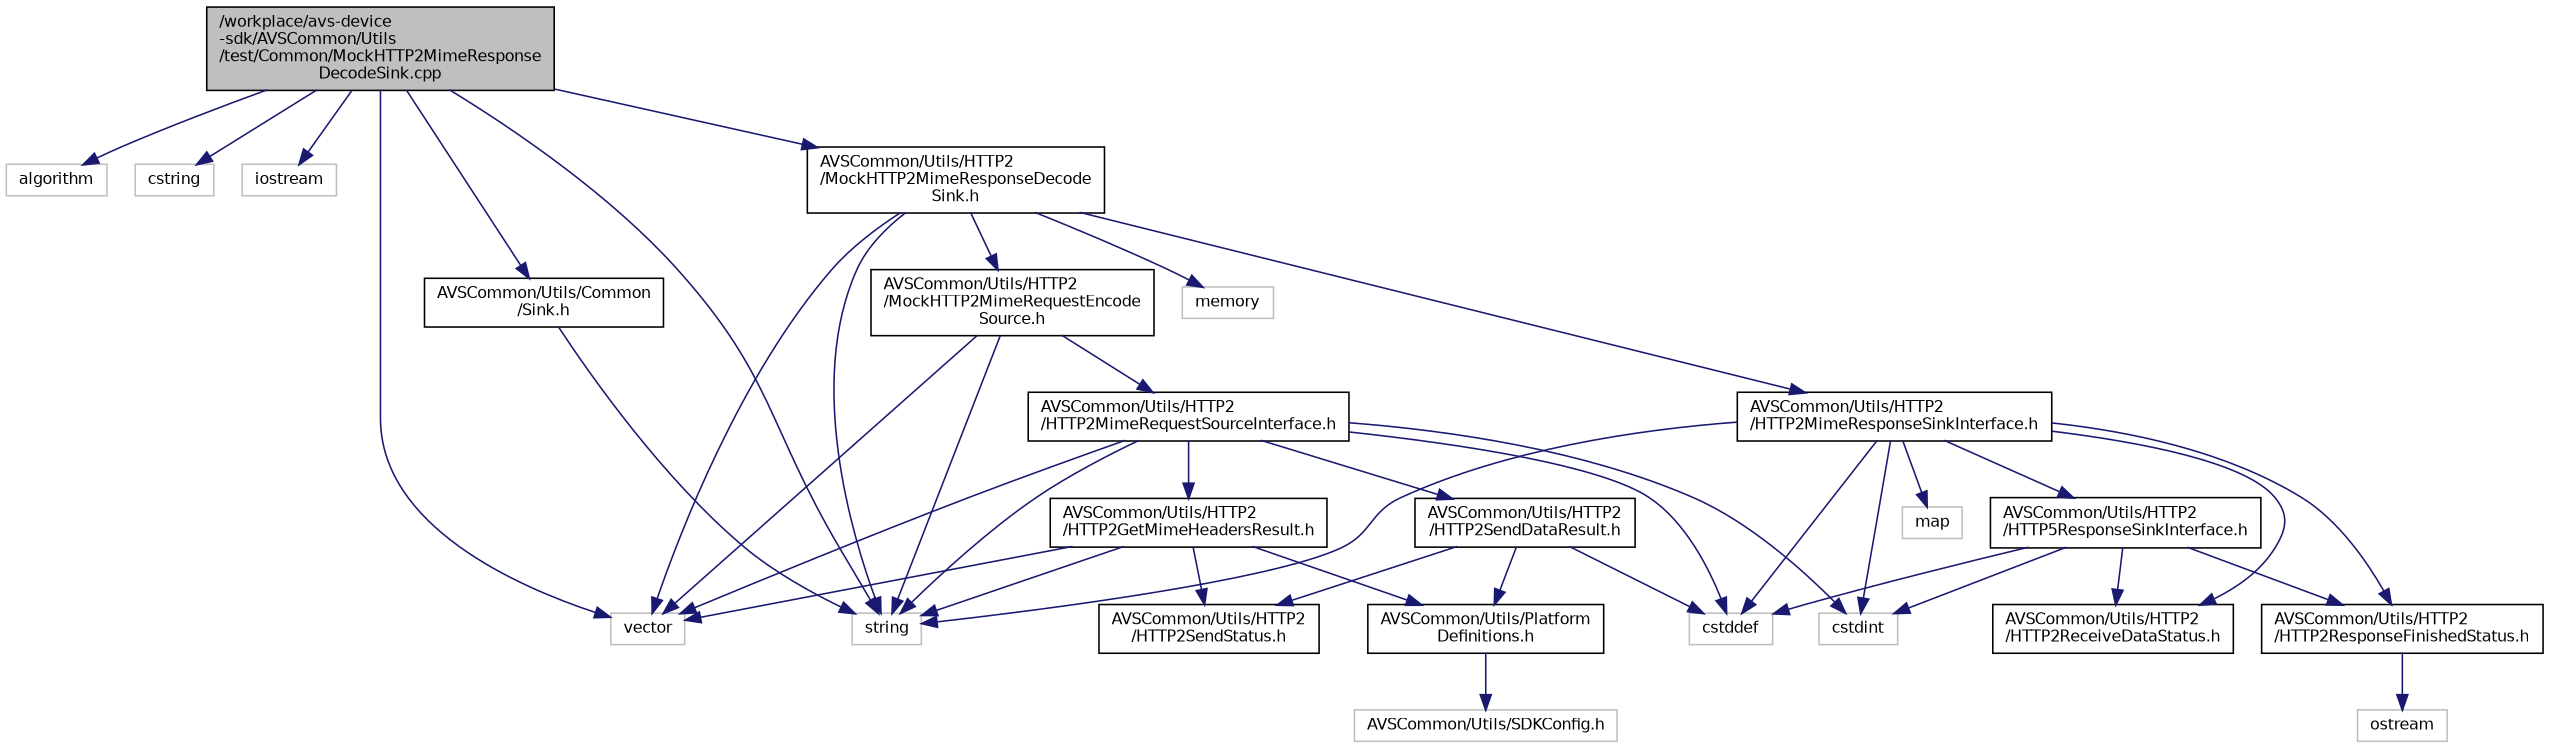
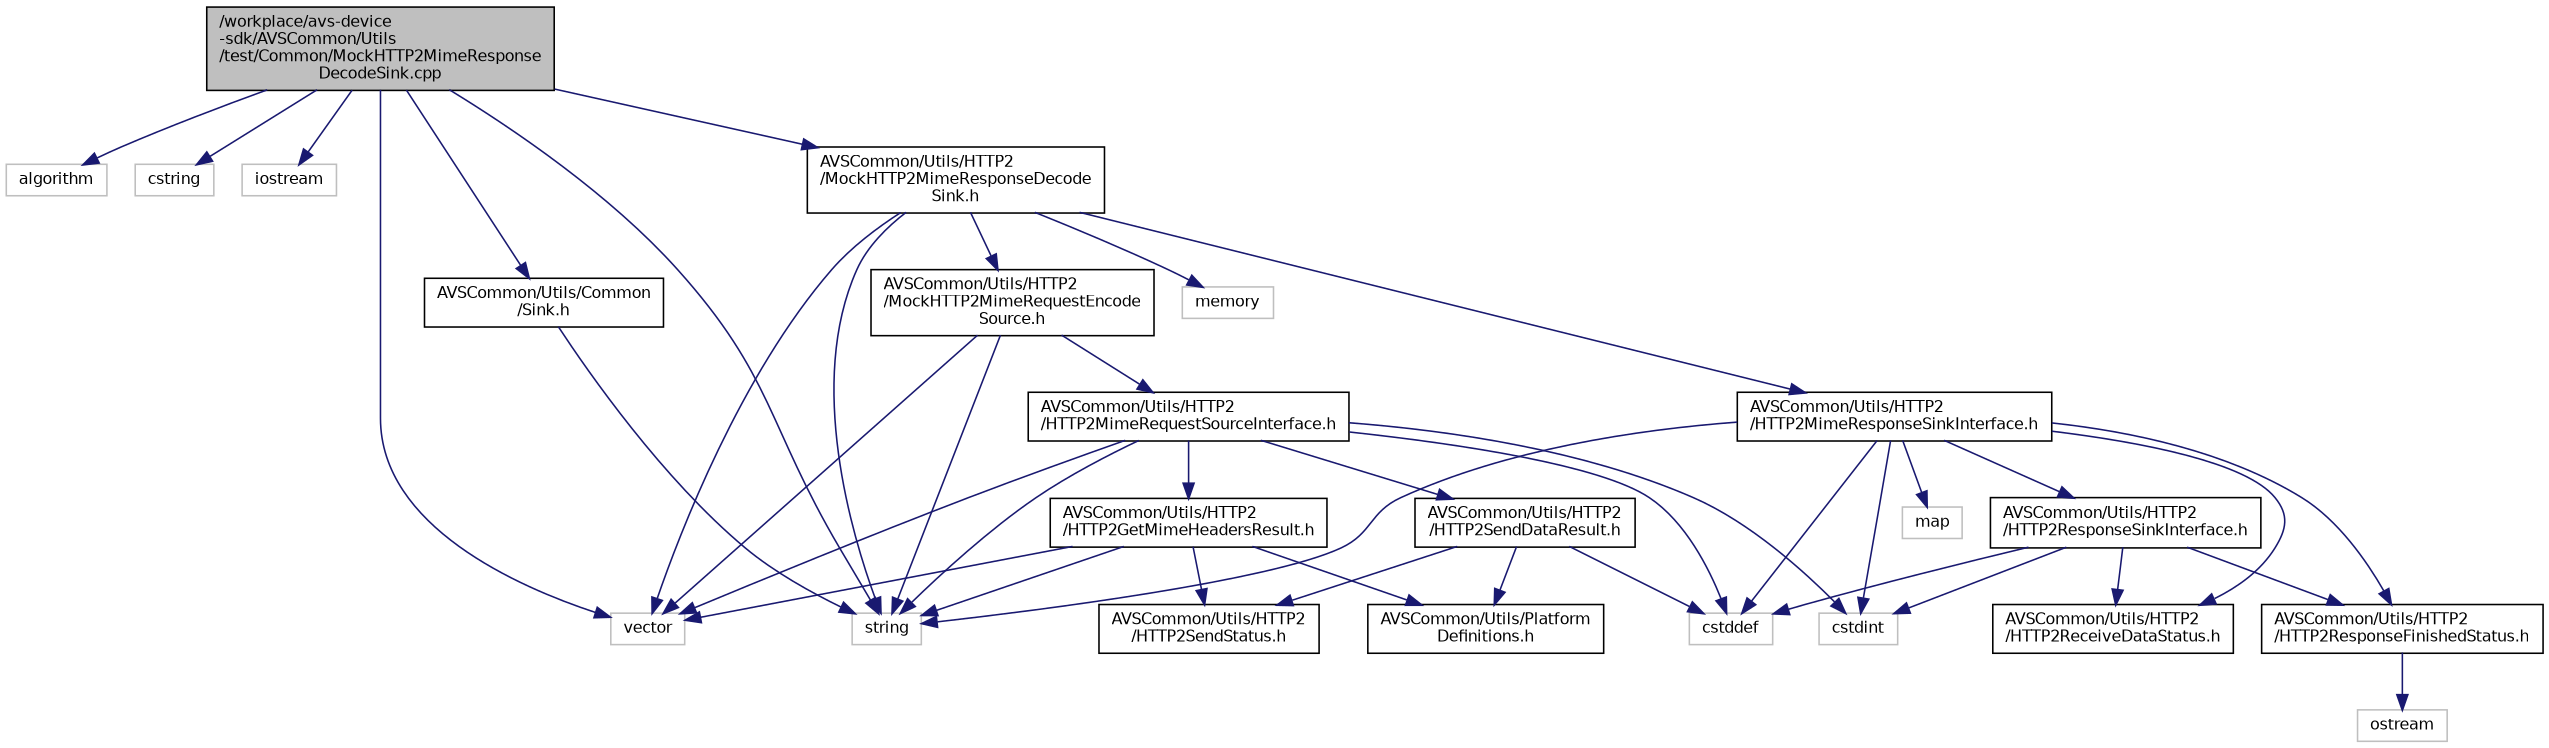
  digraph {
    node [color=black fillcolor=white fontname=Helvetica fontsize=10 shape=record style=filled]
    edge [color=midnightblue fontname=Helvetica fontsize=10 labelfontname=Helvetica labelfontsize=10 style=solid]
    n1 [fillcolor=grey75 fontcolor=black height=0.2 label="/workplace/avs-device\l-sdk/AVSCommon/Utils\l/test/Common/MockHTTP2MimeResponse\lDecodeSink.cpp" width=0.4]
    n2 [color=grey75 height=0.2 label=algorithm width=0.4]
    n3 [color=grey75 height=0.2 label=cstring width=0.4]
    n4 [color=grey75 height=0.2 label=iostream width=0.4]
    n5 [color=grey75 height=0.2 label=string width=0.4]
    n6 [color=grey75 height=0.2 label=vector width=0.4]
    n7 [height=0.2 label="AVSCommon/Utils/HTTP2\l/MockHTTP2MimeResponseDecode\lSink.h" width=0.4]
    n8 [height=0.2 label="AVSCommon/Utils/Common\l/Sink.h" width=0.4]
    n9 [color=grey75 height=0.2 label=memory width=0.4]
    n10 [height=0.2 label="AVSCommon/Utils/HTTP2\l/HTTP2MimeResponseSinkInterface.h" width=0.4]
    n11 [height=0.2 label="AVSCommon/Utils/HTTP2\l/MockHTTP2MimeRequestEncode\lSource.h" width=0.4]
    n12 [color=grey75 height=0.2 label=cstddef width=0.4]
    n13 [color=grey75 height=0.2 label=cstdint width=0.4]
    n14 [color=grey75 height=0.2 label=map width=0.4]
-   n15 [height=0.2 label="AVSCommon/Utils/HTTP2\l/HTTP5ResponseSinkInterface.h" width=0.4]
+   n15 [height=0.2 label="AVSCommon/Utils/HTTP2\l/HTTP2ResponseSinkInterface.h" width=0.4]
    n16 [height=0.2 label="AVSCommon/Utils/HTTP2\l/HTTP2ReceiveDataStatus.h" width=0.4]
    n17 [height=0.2 label="AVSCommon/Utils/HTTP2\l/HTTP2ResponseFinishedStatus.h" width=0.4]
    n18 [height=0.2 label="AVSCommon/Utils/HTTP2\l/HTTP2MimeRequestSourceInterface.h" width=0.4]
    n19 [color=grey75 height=0.2 label=ostream width=0.4]
    n20 [height=0.2 label="AVSCommon/Utils/HTTP2\l/HTTP2GetMimeHeadersResult.h" width=0.4]
    n21 [height=0.2 label="AVSCommon/Utils/HTTP2\l/HTTP2SendDataResult.h" width=0.4]
    n22 [height=0.2 label="AVSCommon/Utils/HTTP2\l/HTTP2SendStatus.h" width=0.4]
    n23 [height=0.2 label="AVSCommon/Utils/Platform\lDefinitions.h" width=0.4]
-   n24 [color=grey75 height=0.2 label="AVSCommon/Utils/SDKConfig.h" width=0.4]
    n1 -> n2
    n1 -> n3
    n1 -> n4
    n1 -> n5
    n1 -> n6
    n1 -> n7
    n1 -> n8
    n7 -> n5
    n7 -> n6
    n7 -> n9
    n7 -> n10
    n7 -> n11
    n8 -> n5
    n10 -> n5
    n10 -> n12
    n10 -> n13
    n10 -> n14
    n10 -> n15
    n10 -> n16
    n10 -> n17
    n11 -> n5
    n11 -> n6
    n11 -> n18
    n15 -> n12
    n15 -> n13
    n15 -> n16
    n15 -> n17
    n17 -> n19
    n18 -> n5
    n18 -> n6
    n18 -> n12
    n18 -> n13
    n18 -> n20
    n18 -> n21
    n20 -> n5
    n20 -> n6
    n20 -> n22
    n20 -> n23
    n21 -> n12
    n21 -> n22
    n21 -> n23
-   n23 -> n24
  }
